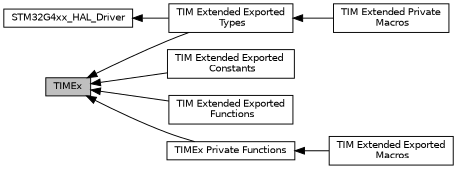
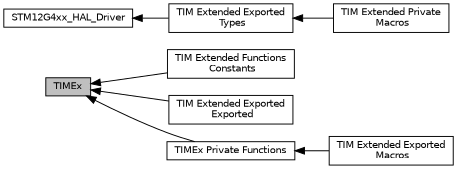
  digraph {
    rankdir=LR
    node [color=black fillcolor=white fontname=Helvetica fontsize=10 shape=box style=filled]
    edge [dir=back fontname=Helvetica fontsize=10 labelfontname=Helvetica labelfontsize=10 shape=plaintext style=solid]
-   n1 [height=0.2 label=STM32G4xx_HAL_Driver width=0.4]
+   n1 [height=0.2 label=STM12G4xx_HAL_Driver width=0.4]
    n2 [height=0.2 label="TIM Extended Exported\l Types" width=0.4]
    n3 [fillcolor=grey75 fontcolor=black height=0.2 label=TIMEx width=0.4]
-   n4 [height=0.2 label="TIM Extended Exported\l Constants" width=0.4]
-   n5 [height=0.2 label="TIM Extended Exported\l Functions" width=0.4]
+   n4 [height=0.2 label="TIM Extended Functions\l Constants" width=0.4]
+   n5 [height=0.2 label="TIM Extended Exported\l Exported" width=0.4]
    n6 [height=0.2 label="TIMEx Private Functions" width=0.4]
    n7 [height=0.2 label="TIM Extended Exported\l Macros" width=0.4]
    n8 [height=0.2 label="TIM Extended Private\l Macros" width=0.4]
    n1 -> n2
    n2 -> n8
-   n3 -> n2
    n3 -> n4
    n3 -> n5
    n3 -> n6
    n6 -> n7
  }
